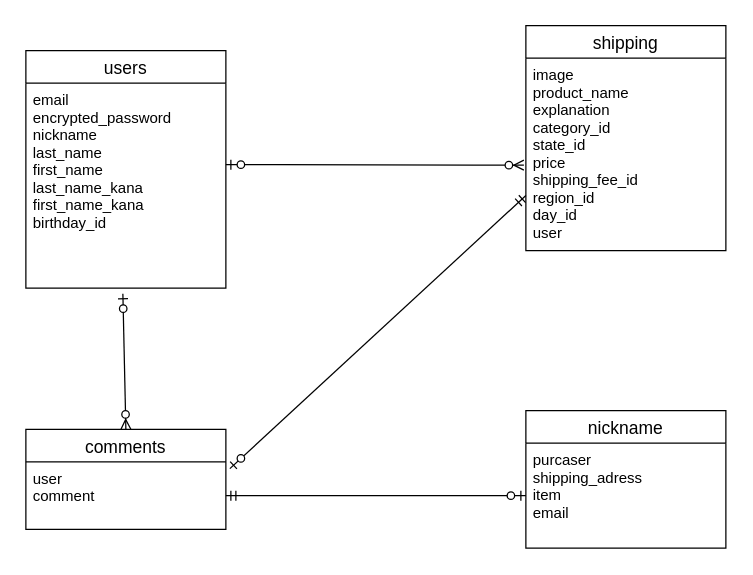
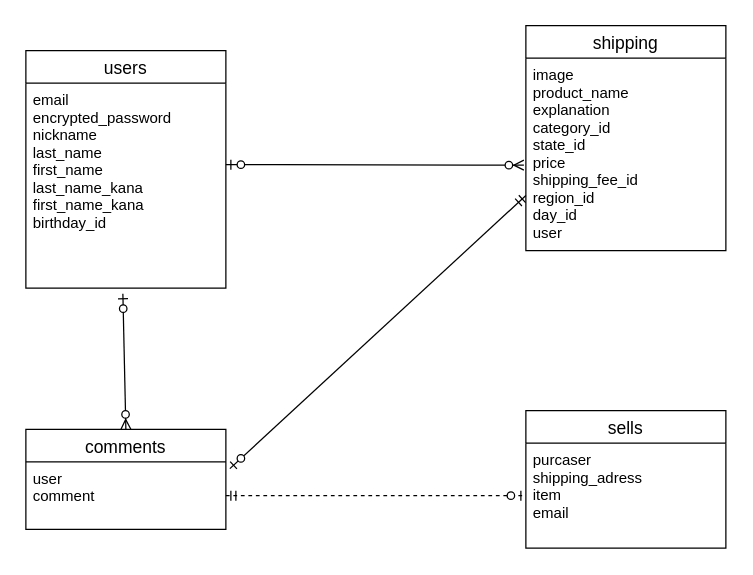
  <mxCell id="0" />
  <mxCell id="1" parent="0" />
  <mxCell id="2" value="users" style="swimlane;fontStyle=0;childLayout=stackLayout;horizontal=1;startSize=26;horizontalStack=0;resizeParent=1;resizeParentMax=0;resizeLast=0;collapsible=1;marginBottom=0;align=center;fontSize=14;" vertex="1" parent="1"><mxGeometry x="20" y="40" width="160" height="190" as="geometry" /></mxCell>
  <mxCell id="3" value="email&#10;encrypted_password&#10;nickname&#10;last_name&#10;first_name&#10;last_name_kana&#10;first_name_kana&#10;birthday_id" style="text;strokeColor=none;fillColor=none;spacingLeft=4;spacingRight=4;overflow=hidden;rotatable=0;points=[[0,0.5],[1,0.5]];portConstraint=eastwest;fontSize=12;labelBorderColor=none;" vertex="1" parent="2"><mxGeometry y="26" width="160" height="164" as="geometry" /></mxCell>
  <mxCell id="4" value="shipping" style="swimlane;fontStyle=0;childLayout=stackLayout;horizontal=1;startSize=26;horizontalStack=0;resizeParent=1;resizeParentMax=0;resizeLast=0;collapsible=1;marginBottom=0;align=center;fontSize=14;" vertex="1" parent="1"><mxGeometry x="420" y="20" width="160" height="180" as="geometry" /></mxCell>
  <mxCell id="5" value="image&#10;product_name&#10;explanation&#10;category_id&#10;state_id&#10;price&#10;shipping_fee_id&#10;region_id&#10;day_id&#10;user" style="text;strokeColor=none;fillColor=none;spacingLeft=4;spacingRight=4;overflow=hidden;rotatable=0;points=[[0,0.5],[1,0.5]];portConstraint=eastwest;fontSize=12;" vertex="1" parent="4"><mxGeometry y="26" width="160" height="154" as="geometry" /></mxCell>
- <mxCell id="6" value="nickname" style="swimlane;fontStyle=0;childLayout=stackLayout;horizontal=1;startSize=26;horizontalStack=0;resizeParent=1;resizeParentMax=0;resizeLast=0;collapsible=1;marginBottom=0;align=center;fontSize=14;" vertex="1" parent="1"><mxGeometry x="420" y="328" width="160" height="110" as="geometry" /></mxCell>
+ <mxCell id="6" value="sells" style="swimlane;fontStyle=0;childLayout=stackLayout;horizontal=1;startSize=26;horizontalStack=0;resizeParent=1;resizeParentMax=0;resizeLast=0;collapsible=1;marginBottom=0;align=center;fontSize=14;" vertex="1" parent="1"><mxGeometry x="420" y="328" width="160" height="110" as="geometry" /></mxCell>
  <mxCell id="7" value="purcaser&#10;shipping_adress&#10;item&#10;email" style="text;strokeColor=none;fillColor=none;spacingLeft=4;spacingRight=4;overflow=hidden;rotatable=0;points=[[0,0.5],[1,0.5]];portConstraint=eastwest;fontSize=12;" vertex="1" parent="6"><mxGeometry y="26" width="160" height="84" as="geometry" /></mxCell>
  <mxCell id="8" value="" style="edgeStyle=entityRelationEdgeStyle;fontSize=12;html=1;endArrow=ERzeroToMany;startArrow=ERzeroToOne;entryX=-0.01;entryY=0.556;entryDx=0;entryDy=0;entryPerimeter=0;exitX=1;exitY=0.398;exitDx=0;exitDy=0;exitPerimeter=0;" edge="1" parent="1" source="3" target="5"><mxGeometry width="100" height="100" relative="1" as="geometry"><mxPoint x="190" y="180" as="sourcePoint" /><mxPoint x="290" y="80" as="targetPoint" /></mxGeometry></mxCell>
  <mxCell id="9" value="" style="fontSize=12;html=1;endArrow=ERzeroToMany;startArrow=ERzeroToOne;entryX=0.5;entryY=0;entryDx=0;entryDy=0;exitX=0.485;exitY=1.027;exitDx=0;exitDy=0;exitPerimeter=0;" edge="1" parent="1" source="3" target="10"><mxGeometry width="100" height="100" relative="1" as="geometry"><mxPoint x="110" y="220" as="sourcePoint" /><mxPoint x="238.88" y="356" as="targetPoint" /></mxGeometry></mxCell>
  <mxCell id="10" value="comments" style="swimlane;fontStyle=0;childLayout=stackLayout;horizontal=1;startSize=26;horizontalStack=0;resizeParent=1;resizeParentMax=0;resizeLast=0;collapsible=1;marginBottom=0;align=center;fontSize=14;labelBorderColor=none;" vertex="1" parent="1"><mxGeometry x="20" y="343" width="160" height="80" as="geometry" /></mxCell>
  <mxCell id="11" value="user&#10;comment" style="text;strokeColor=none;fillColor=none;spacingLeft=4;spacingRight=4;overflow=hidden;rotatable=0;points=[[0,0.5],[1,0.5]];portConstraint=eastwest;fontSize=12;labelBorderColor=none;" vertex="1" parent="10"><mxGeometry y="26" width="160" height="54" as="geometry" /></mxCell>
- <mxCell id="12" value="" style="fontSize=12;html=1;endArrow=ERzeroToOne;startArrow=ERmandOne;elbow=vertical;exitX=1;exitY=0.5;exitDx=0;exitDy=0;entryX=0;entryY=0.5;entryDx=0;entryDy=0;" edge="1" parent="1" source="11" target="7"><mxGeometry width="100" height="100" relative="1" as="geometry"><mxPoint x="180" y="280" as="sourcePoint" /><mxPoint x="280" y="180" as="targetPoint" /></mxGeometry></mxCell>
+ <mxCell id="12" value="" style="fontSize=12;html=1;endArrow=ERzeroToOne;startArrow=ERmandOne;elbow=vertical;exitX=1;exitY=0.5;exitDx=0;exitDy=0;entryX=0;entryY=0.5;entryDx=0;entryDy=0;dashed=1;" edge="1" parent="1" source="11" target="7"><mxGeometry width="100" height="100" relative="1" as="geometry"><mxPoint x="180" y="280" as="sourcePoint" /><mxPoint x="280" y="180" as="targetPoint" /></mxGeometry></mxCell>
  <mxCell id="13" value="" style="fontSize=12;html=1;endArrow=ERzeroToOne;startArrow=ERmandOne;elbow=vertical;exitX=0;exitY=0.714;exitDx=0;exitDy=0;entryX=1.02;entryY=0.1;entryDx=0;entryDy=0;exitPerimeter=0;entryPerimeter=0;" edge="1" parent="1" source="5" target="11"><mxGeometry width="100" height="100" relative="1" as="geometry"><mxPoint x="310" y="290" as="sourcePoint" /><mxPoint x="550" y="290" as="targetPoint" /></mxGeometry></mxCell>
